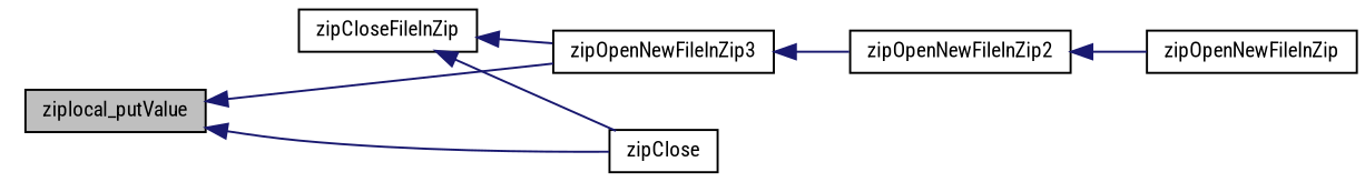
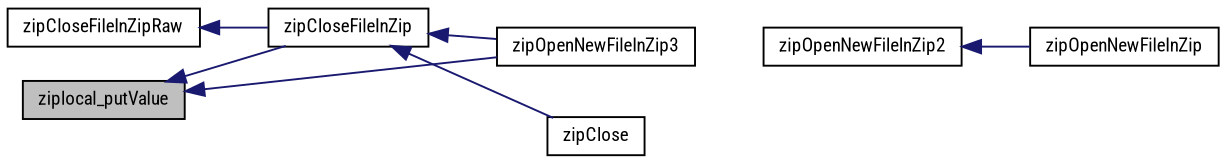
  digraph {
    fontname="Roboto Condensed"
    rankdir=LR
    node [color=black fillcolor=white fontname="Roboto Condensed" fontsize=10 shape=record style=filled]
    edge [color=midnightblue dir=back fontname="Roboto Condensed" fontsize=10 labelfontname="FreeSans.ttf" labelfontsize=10 style=solid]
    n1 [fillcolor=grey75 fontcolor=black height=0.2 label=ziplocal_putValue width=0.4]
    n2 [height=0.2 label=zipClose width=0.4]
    n3 [height=0.2 label=zipOpenNewFileInZip3 width=0.4]
+   n4 [height=0.2 label=zipCloseFileInZipRaw width=0.4]
    n5 [height=0.2 label=zipCloseFileInZip width=0.4]
    n6 [height=0.2 label=zipOpenNewFileInZip2 width=0.4]
    n7 [height=0.2 label=zipOpenNewFileInZip width=0.4]
-   n1 -> n2
+   n1 -> n5
    n1 -> n3
-   n3 -> n6
+   n4 -> n5
    n5 -> n2
    n5 -> n3
    n6 -> n7
  }
